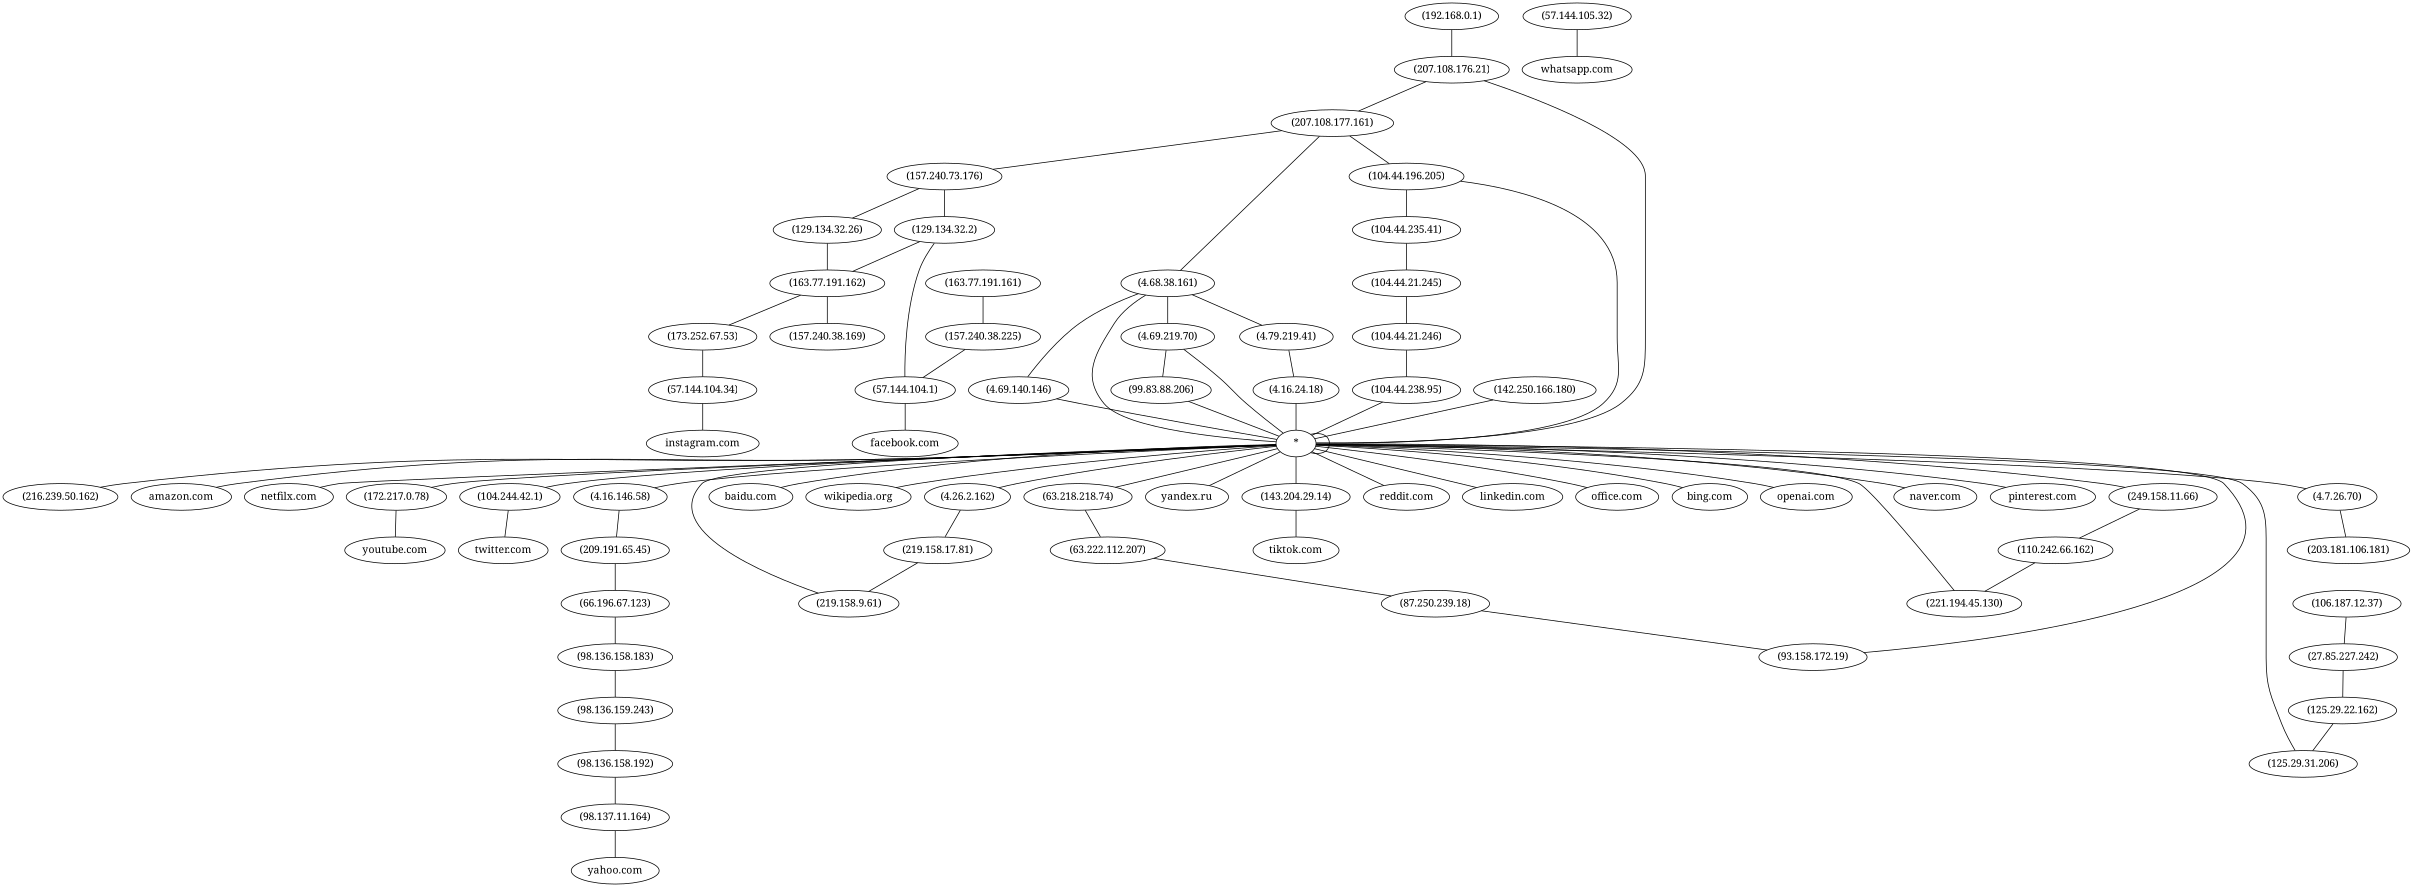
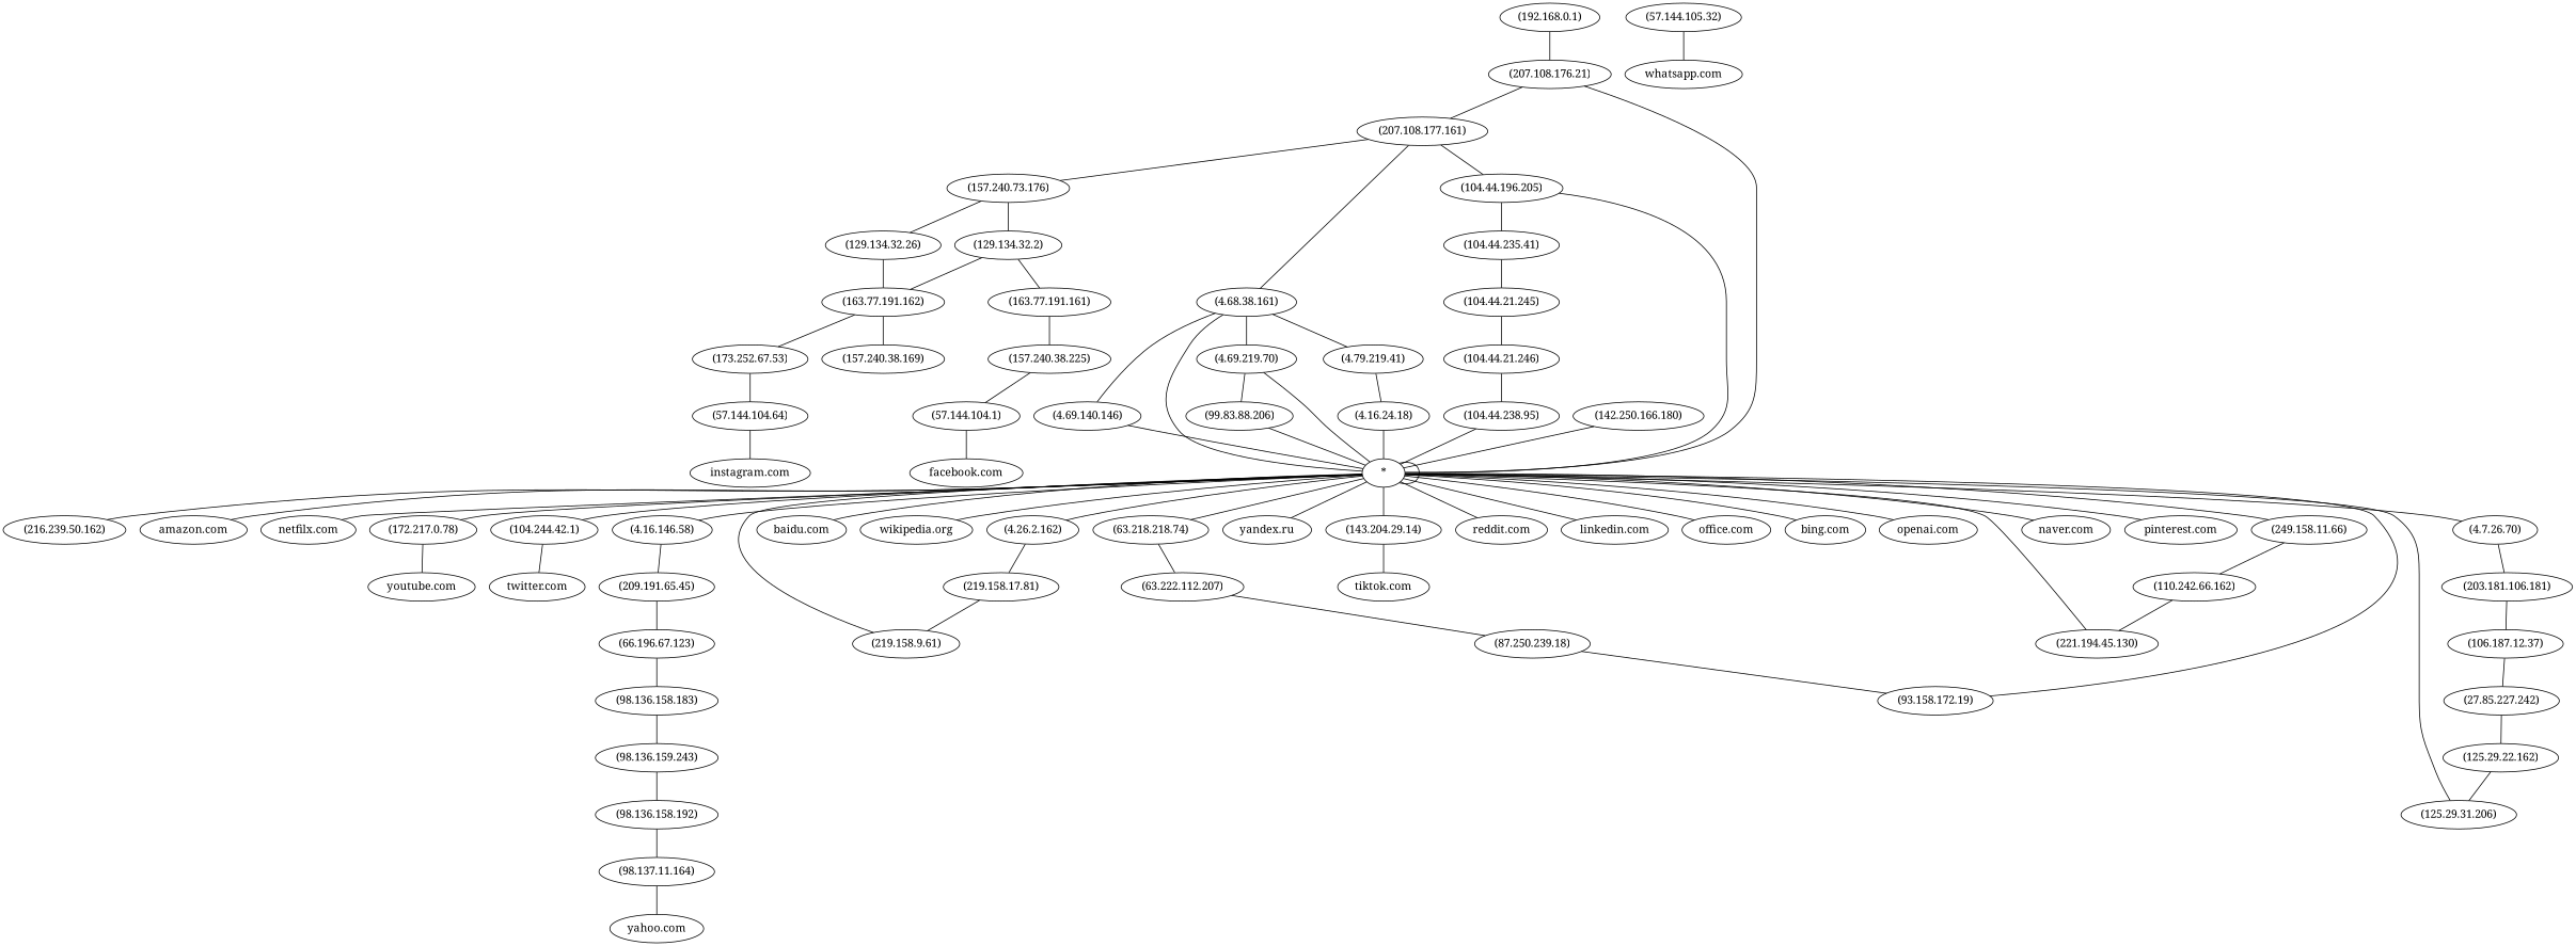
  strict graph {
    fontname="Noto Serif"
    node [fontname="Noto Serif"]
    edge [fontname="Noto Serif"]
    "(192.168.0.1)"
    "(207.108.176.21)"
    "(207.108.177.161)"
    "(4.68.38.161)"
    "(157.240.73.176)"
    "(104.44.196.205)"
    "*"
    "(4.69.219.70)"
    n9 [label="(4.79.219.41)"]
    "(4.69.140.146)"
    "(129.134.32.2)"
    "(129.134.32.26)"
    "(104.44.235.41)"
    "(142.250.166.180)"
    "(216.239.50.162)"
    "amazon.com"
    "netfilx.com"
    "(172.217.0.78)"
    "(104.244.42.1)"
    "(4.26.2.162)"
    n21 [label="(249.158.11.66)"]
    "baidu.com"
    "wikipedia.org"
    "(4.16.146.58)"
    "(63.218.218.74)"
    "yandex.ru"
    "(143.204.29.14)"
    "reddit.com"
    "linkedin.com"
    "office.com"
    "bing.com"
    "openai.com"
    "(4.7.26.70)"
    "naver.com"
    "pinterest.com"
    "(99.83.88.206)"
    "(4.16.24.18)"
    "youtube.com"
    "twitter.com"
    "(219.158.17.81)"
    "(110.242.66.162)"
    "(209.191.65.45)"
    "(63.222.112.207)"
    "tiktok.com"
    "(203.181.106.181)"
    "(163.77.191.161)"
    "(163.77.191.162)"
    "(157.240.38.225)"
    "(173.252.67.53)"
    "(157.240.38.169)"
    "(57.144.104.1)"
    "facebook.com"
-   "(57.144.104.34)"
+   "(57.144.104.34)" [label="(57.144.104.64)"]
    "instagram.com"
    "(219.158.9.61)"
    "(221.194.45.130)"
    "(66.196.67.123)"
    "(98.136.158.183)"
    "(98.136.159.243)"
    "(98.136.158.192)"
    "(98.137.11.164)"
    "yahoo.com"
    "(87.250.239.18)"
    "(93.158.172.19)"
    "(57.144.105.32)"
    "whatsapp.com"
    "(104.44.21.245)"
    "(104.44.21.246)"
    "(104.44.238.95)"
    "(106.187.12.37)"
    "(27.85.227.242)"
    "(125.29.22.162)"
    "(125.29.31.206)"
    "(192.168.0.1)" -- "(207.108.176.21)"
    "(207.108.176.21)" -- "(207.108.177.161)"
    "(207.108.177.161)" -- "(4.68.38.161)"
    "(207.108.177.161)" -- "(157.240.73.176)"
    "(207.108.177.161)" -- "(104.44.196.205)"
    "(4.68.38.161)" -- "*"
    "(4.68.38.161)" -- "(4.69.219.70)"
    "(4.68.38.161)" -- n9
    "(4.68.38.161)" -- "(4.69.140.146)"
    "(157.240.73.176)" -- "(129.134.32.2)"
    "(157.240.73.176)" -- "(129.134.32.26)"
    "(104.44.196.205)" -- "*"
    "(104.44.196.205)" -- "(104.44.235.41)"
    "*" -- "(207.108.176.21)"
    "*" -- "*"
    "*" -- "(216.239.50.162)"
    "*" -- "amazon.com"
    "*" -- "netfilx.com"
    "*" -- "(172.217.0.78)"
    "*" -- "(104.244.42.1)"
    "*" -- "(4.26.2.162)"
    "*" -- n21
    "*" -- "baidu.com"
    "*" -- "wikipedia.org"
    "*" -- "(4.16.146.58)"
    "*" -- "(63.218.218.74)"
    "*" -- "yandex.ru"
    "*" -- "(143.204.29.14)"
    "*" -- "reddit.com"
    "*" -- "linkedin.com"
    "*" -- "office.com"
    "*" -- "bing.com"
    "*" -- "openai.com"
    "*" -- "(4.7.26.70)"
    "*" -- "naver.com"
    "*" -- "pinterest.com"
    "(4.69.219.70)" -- "*"
    "(4.69.219.70)" -- "(99.83.88.206)"
    n9 -- "(4.16.24.18)"
    "(4.69.140.146)" -- "*"
-   "(129.134.32.2)" -- "(57.144.104.1)"
+   "(129.134.32.2)" -- "(163.77.191.161)"
    "(129.134.32.2)" -- "(163.77.191.162)"
    "(129.134.32.26)" -- "(163.77.191.162)"
    "(104.44.235.41)" -- "(104.44.21.245)"
    "(142.250.166.180)" -- "*"
    "(172.217.0.78)" -- "youtube.com"
    "(104.244.42.1)" -- "twitter.com"
    "(4.26.2.162)" -- "(219.158.17.81)"
    n21 -- "(110.242.66.162)"
    "(4.16.146.58)" -- "(209.191.65.45)"
    "(63.218.218.74)" -- "(63.222.112.207)"
    "(143.204.29.14)" -- "tiktok.com"
    "(4.7.26.70)" -- "(203.181.106.181)"
    "(99.83.88.206)" -- "*"
    "(4.16.24.18)" -- "*"
    "(219.158.17.81)" -- "(219.158.9.61)"
    "(110.242.66.162)" -- "(221.194.45.130)"
    "(209.191.65.45)" -- "(66.196.67.123)"
    "(63.222.112.207)" -- "(87.250.239.18)"
+   "(203.181.106.181)" -- "(106.187.12.37)"
    "(163.77.191.161)" -- "(157.240.38.225)"
    "(163.77.191.162)" -- "(173.252.67.53)"
    "(163.77.191.162)" -- "(157.240.38.169)"
    "(157.240.38.225)" -- "(57.144.104.1)"
    "(173.252.67.53)" -- "(57.144.104.34)"
    "(57.144.104.1)" -- "facebook.com"
    "(57.144.104.34)" -- "instagram.com"
    "(219.158.9.61)" -- "*"
    "(221.194.45.130)" -- "*"
    "(66.196.67.123)" -- "(98.136.158.183)"
    "(98.136.158.183)" -- "(98.136.159.243)"
    "(98.136.159.243)" -- "(98.136.158.192)"
    "(98.136.158.192)" -- "(98.137.11.164)"
    "(98.137.11.164)" -- "yahoo.com"
    "(87.250.239.18)" -- "(93.158.172.19)"
    "(93.158.172.19)" -- "*"
    "(57.144.105.32)" -- "whatsapp.com"
    "(104.44.21.245)" -- "(104.44.21.246)"
    "(104.44.21.246)" -- "(104.44.238.95)"
    "(104.44.238.95)" -- "*"
    "(106.187.12.37)" -- "(27.85.227.242)"
    "(27.85.227.242)" -- "(125.29.22.162)"
    "(125.29.22.162)" -- "(125.29.31.206)"
    "(125.29.31.206)" -- "*"
  }
